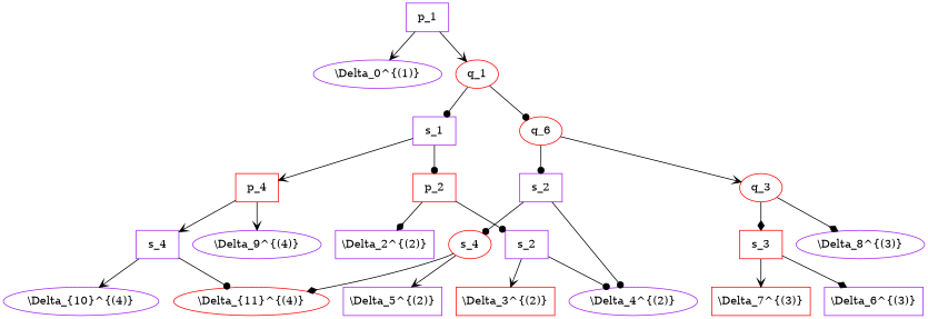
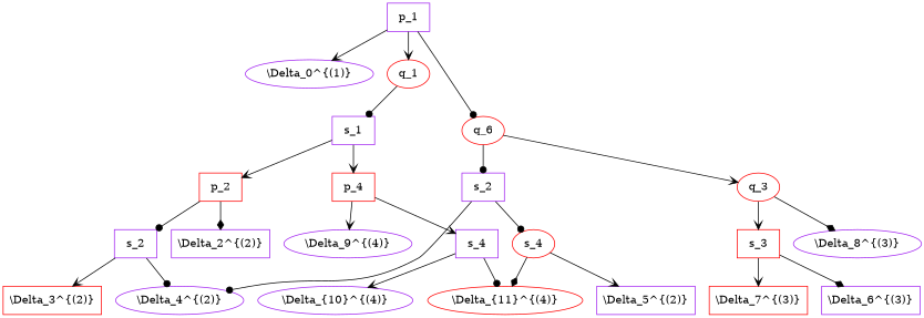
  digraph {
    node [color=purple shape=box]
    edge [arrowhead=vee]
    n1 [label=p_1]
    n2 [label="\\Delta_0^{(1)}" shape=ellipse]
    n3 [color=red label=q_1 shape=ellipse]
    n4 [color=red label=q_6 shape=ellipse]
    n5 [label=s_1]
    n6 [label=s_2]
    n7 [color=red label=q_3 shape=ellipse]
    n8 [color=red label=p_4]
    n9 [color=red label=p_2]
    n10 [label="\\Delta_9^{(4)}" shape=ellipse]
    n11 [label=s_4]
    n12 [color=red label="\\Delta_{11}^{(4)}" shape=ellipse]
    n13 [label="\\Delta_{10}^{(4)}" shape=ellipse]
    n14 [color=red label=s_4 shape=ellipse]
    n15 [label="\\Delta_5^{(2)}"]
    n16 [label="\\Delta_2^{(2)}"]
    n17 [label=s_2]
    n18 [color=red label="\\Delta_3^{(2)}"]
    n19 [label="\\Delta_4^{(2)}" shape=ellipse]
    n20 [color=red label=s_3]
    n21 [label="\\Delta_8^{(3)}" shape=ellipse]
    n22 [label="\\Delta_6^{(3)}"]
    n23 [color=red label="\\Delta_7^{(3)}"]
    n1 -> n2
    n1 -> n3
-   n3 -> n4 [arrowhead=dot]
+   n1 -> n4 [arrowhead=dot]
    n3 -> n5 [arrowhead=dot]
    n4 -> n6 [arrowhead=dot]
    n4 -> n7
    n5 -> n8
-   n5 -> n9 [arrowhead=dot]
+   n5 -> n9
    n6 -> n14 [arrowhead=dot]
    n6 -> n19 [arrowhead=dot]
-   n7 -> n20 [arrowhead=diamond]
+   n7 -> n20
    n7 -> n21 [arrowhead=diamond]
    n8 -> n10
    n8 -> n11
    n9 -> n16 [arrowhead=diamond]
    n9 -> n17 [arrowhead=dot]
    n11 -> n12 [arrowhead=dot]
    n11 -> n13
    n14 -> n12 [arrowhead=diamond]
    n14 -> n15
    n17 -> n18
    n17 -> n19 [arrowhead=dot]
    n20 -> n22 [arrowhead=diamond]
    n20 -> n23
  }
